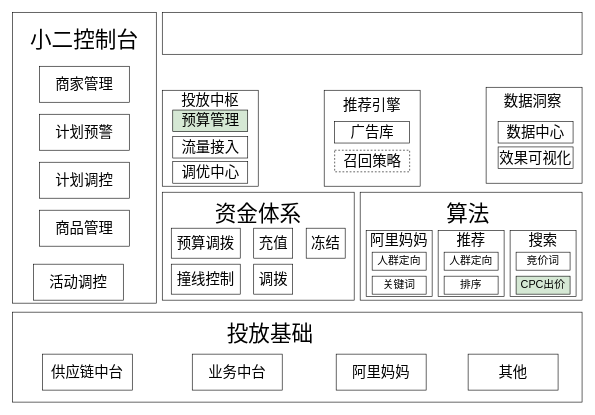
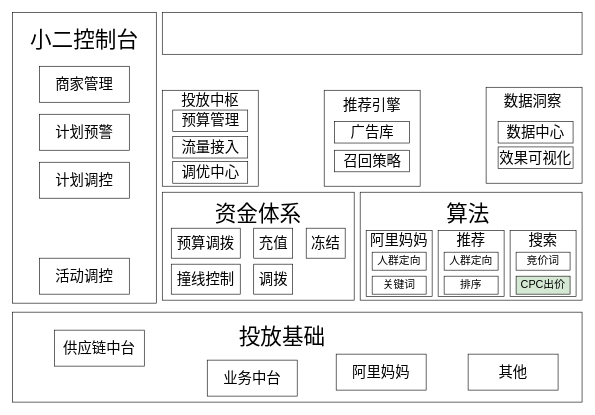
  <mxCell id="0" />
  <mxCell id="1" parent="0" />
  <mxCell id="2" value="" style="rounded=0;whiteSpace=wrap;html=1;" vertex="1" parent="1"><mxGeometry x="20" y="520" width="950" height="150" as="geometry" /></mxCell>
- <mxCell id="3" value="&lt;font style=&quot;font-size: 24px;&quot;&gt;供应链中台&lt;/font&gt;" style="rounded=0;whiteSpace=wrap;html=1;" vertex="1" parent="1"><mxGeometry x="70" y="590" width="150" height="60" as="geometry" /></mxCell>
- <mxCell id="4" value="&lt;font style=&quot;font-size: 24px;&quot;&gt;业务中台&lt;/font&gt;" style="rounded=0;whiteSpace=wrap;html=1;" vertex="1" parent="1"><mxGeometry x="320" y="590" width="150" height="60" as="geometry" /></mxCell>
+ <mxCell id="3" value="&lt;font style=&quot;font-size: 24px;&quot;&gt;供应链中台&lt;/font&gt;" style="rounded=0;whiteSpace=wrap;html=1;" vertex="1" parent="1"><mxGeometry x="90" y="550" width="150" height="60" as="geometry" /></mxCell>
+ <mxCell id="4" value="&lt;font style=&quot;font-size: 24px;&quot;&gt;业务中台&lt;/font&gt;" style="rounded=0;whiteSpace=wrap;html=1;" vertex="1" parent="1"><mxGeometry x="345" y="600" width="150" height="60" as="geometry" /></mxCell>
  <mxCell id="5" value="&lt;font style=&quot;font-size: 24px;&quot;&gt;阿里妈妈&lt;/font&gt;" style="rounded=0;whiteSpace=wrap;html=1;" vertex="1" parent="1"><mxGeometry x="560" y="590" width="150" height="60" as="geometry" /></mxCell>
  <mxCell id="6" value="&lt;font style=&quot;font-size: 24px;&quot;&gt;其他&lt;/font&gt;" style="rounded=0;whiteSpace=wrap;html=1;" vertex="1" parent="1"><mxGeometry x="780" y="590" width="150" height="60" as="geometry" /></mxCell>
- <mxCell id="7" value="&lt;font style=&quot;font-size: 36px;&quot;&gt;投放基础&lt;/font&gt;" style="text;html=1;strokeColor=none;fillColor=none;align=center;verticalAlign=middle;whiteSpace=wrap;rounded=0;" vertex="1" parent="1"><mxGeometry x="370" y="540" width="160" height="30" as="geometry" /></mxCell>
+ <mxCell id="7" value="&lt;font style=&quot;font-size: 36px;&quot;&gt;投放基础&lt;/font&gt;" style="text;html=1;strokeColor=none;fillColor=none;align=center;verticalAlign=middle;whiteSpace=wrap;rounded=0;" vertex="1" parent="1"><mxGeometry x="390" y="545" width="160" height="30" as="geometry" /></mxCell>
  <mxCell id="8" value="" style="rounded=0;whiteSpace=wrap;html=1;" vertex="1" parent="1"><mxGeometry x="20" y="20" width="240" height="485" as="geometry" /></mxCell>
  <mxCell id="9" value="&lt;span style=&quot;font-size: 24px;&quot;&gt;商家管理&lt;/span&gt;" style="rounded=0;whiteSpace=wrap;html=1;" vertex="1" parent="1"><mxGeometry x="65" y="110" width="150" height="60" as="geometry" /></mxCell>
  <mxCell id="10" value="&lt;span style=&quot;font-size: 24px;&quot;&gt;计划预警&lt;/span&gt;" style="rounded=0;whiteSpace=wrap;html=1;" vertex="1" parent="1"><mxGeometry x="65" y="190" width="150" height="60" as="geometry" /></mxCell>
  <mxCell id="11" value="&lt;span style=&quot;font-size: 24px;&quot;&gt;计划调控&lt;/span&gt;" style="rounded=0;whiteSpace=wrap;html=1;" vertex="1" parent="1"><mxGeometry x="65" y="270" width="150" height="60" as="geometry" /></mxCell>
- <mxCell id="12" value="&lt;span style=&quot;font-size: 24px;&quot;&gt;商品管理&lt;/span&gt;" style="rounded=0;whiteSpace=wrap;html=1;" vertex="1" parent="1"><mxGeometry x="65" y="350" width="150" height="60" as="geometry" /></mxCell>
- <mxCell id="13" value="&lt;span style=&quot;font-size: 24px;&quot;&gt;活动调控&lt;/span&gt;" style="rounded=0;whiteSpace=wrap;html=1;" vertex="1" parent="1"><mxGeometry x="55" y="440" width="150" height="60" as="geometry" /></mxCell>
+ <mxCell id="13" value="&lt;span style=&quot;font-size: 24px;&quot;&gt;活动调控&lt;/span&gt;" style="rounded=0;whiteSpace=wrap;html=1;" vertex="1" parent="1"><mxGeometry x="65" y="430" width="150" height="60" as="geometry" /></mxCell>
  <mxCell id="14" value="&lt;font style=&quot;font-size: 36px;&quot;&gt;小二控制台&lt;/font&gt;" style="text;html=1;strokeColor=none;fillColor=none;align=center;verticalAlign=middle;whiteSpace=wrap;rounded=0;" vertex="1" parent="1"><mxGeometry x="45" y="50" width="190" height="30" as="geometry" /></mxCell>
  <mxCell id="15" value="" style="rounded=0;whiteSpace=wrap;html=1;" vertex="1" parent="1"><mxGeometry x="270" y="320" width="320" height="180" as="geometry" /></mxCell>
  <mxCell id="16" value="&lt;font style=&quot;font-size: 24px;&quot;&gt;预算调拨&lt;/font&gt;" style="rounded=0;whiteSpace=wrap;html=1;" vertex="1" parent="1"><mxGeometry x="285" y="380" width="115" height="50" as="geometry" /></mxCell>
  <mxCell id="17" value="&lt;font style=&quot;font-size: 24px;&quot;&gt;撞线控制&lt;/font&gt;" style="rounded=0;whiteSpace=wrap;html=1;" vertex="1" parent="1"><mxGeometry x="285" y="440" width="115" height="50" as="geometry" /></mxCell>
  <mxCell id="18" value="&lt;font style=&quot;font-size: 24px;&quot;&gt;充值&lt;/font&gt;" style="rounded=0;whiteSpace=wrap;html=1;" vertex="1" parent="1"><mxGeometry x="422.5" y="380" width="65" height="50" as="geometry" /></mxCell>
  <mxCell id="19" value="&lt;font style=&quot;font-size: 24px;&quot;&gt;冻结&lt;/font&gt;" style="rounded=0;whiteSpace=wrap;html=1;" vertex="1" parent="1"><mxGeometry x="510" y="380" width="65" height="50" as="geometry" /></mxCell>
  <mxCell id="20" value="&lt;font style=&quot;font-size: 24px;&quot;&gt;调拨&lt;/font&gt;" style="rounded=0;whiteSpace=wrap;html=1;" vertex="1" parent="1"><mxGeometry x="422.5" y="440" width="65" height="50" as="geometry" /></mxCell>
  <mxCell id="21" value="&lt;font style=&quot;font-size: 36px;&quot;&gt;资金体系&lt;/font&gt;" style="text;html=1;strokeColor=none;fillColor=none;align=center;verticalAlign=middle;whiteSpace=wrap;rounded=0;" vertex="1" parent="1"><mxGeometry x="350" y="340" width="160" height="30" as="geometry" /></mxCell>
  <mxCell id="22" value="" style="rounded=0;whiteSpace=wrap;html=1;" vertex="1" parent="1"><mxGeometry x="600" y="320" width="370" height="180" as="geometry" /></mxCell>
  <mxCell id="23" value="" style="whiteSpace=wrap;html=1;aspect=fixed;" vertex="1" parent="1"><mxGeometry x="610" y="384" width="110" height="110" as="geometry" /></mxCell>
  <mxCell id="24" value="&lt;font style=&quot;font-size: 18px;&quot;&gt;人群定向&lt;/font&gt;" style="rounded=0;whiteSpace=wrap;html=1;" vertex="1" parent="1"><mxGeometry x="620" y="420" width="90" height="30" as="geometry" /></mxCell>
  <mxCell id="25" value="&lt;font style=&quot;font-size: 18px;&quot;&gt;关键词&lt;/font&gt;" style="rounded=0;whiteSpace=wrap;html=1;" vertex="1" parent="1"><mxGeometry x="620" y="460" width="90" height="30" as="geometry" /></mxCell>
  <mxCell id="26" value="&lt;font style=&quot;font-size: 24px;&quot;&gt;阿里妈妈&lt;/font&gt;" style="text;html=1;strokeColor=none;fillColor=none;align=center;verticalAlign=middle;whiteSpace=wrap;rounded=0;" vertex="1" parent="1"><mxGeometry x="615" y="390" width="100" height="20" as="geometry" /></mxCell>
  <mxCell id="27" value="" style="whiteSpace=wrap;html=1;aspect=fixed;" vertex="1" parent="1"><mxGeometry x="730" y="384" width="110" height="110" as="geometry" /></mxCell>
  <mxCell id="28" value="&lt;font style=&quot;font-size: 18px;&quot;&gt;人群定向&lt;/font&gt;" style="rounded=0;whiteSpace=wrap;html=1;" vertex="1" parent="1"><mxGeometry x="740" y="420" width="90" height="30" as="geometry" /></mxCell>
  <mxCell id="29" value="&lt;font style=&quot;font-size: 18px;&quot;&gt;排序&lt;/font&gt;" style="rounded=0;whiteSpace=wrap;html=1;" vertex="1" parent="1"><mxGeometry x="740" y="460" width="90" height="30" as="geometry" /></mxCell>
  <mxCell id="30" value="&lt;font style=&quot;font-size: 24px;&quot;&gt;推荐&lt;/font&gt;" style="text;html=1;strokeColor=none;fillColor=none;align=center;verticalAlign=middle;whiteSpace=wrap;rounded=0;" vertex="1" parent="1"><mxGeometry x="735" y="390" width="100" height="20" as="geometry" /></mxCell>
  <mxCell id="31" value="" style="whiteSpace=wrap;html=1;aspect=fixed;" vertex="1" parent="1"><mxGeometry x="850" y="384" width="110" height="110" as="geometry" /></mxCell>
  <mxCell id="32" value="&lt;font style=&quot;font-size: 18px;&quot;&gt;竞价词&lt;/font&gt;" style="rounded=0;whiteSpace=wrap;html=1;" vertex="1" parent="1"><mxGeometry x="860" y="420" width="90" height="30" as="geometry" /></mxCell>
  <mxCell id="33" value="&lt;font style=&quot;font-size: 18px;&quot;&gt;CPC出价&lt;/font&gt;" style="rounded=0;whiteSpace=wrap;html=1;fillColor=#d5e8d4;" vertex="1" parent="1"><mxGeometry x="860" y="460" width="90" height="30" as="geometry" /></mxCell>
  <mxCell id="34" value="&lt;font style=&quot;font-size: 24px;&quot;&gt;搜索&lt;/font&gt;" style="text;html=1;strokeColor=none;fillColor=none;align=center;verticalAlign=middle;whiteSpace=wrap;rounded=0;" vertex="1" parent="1"><mxGeometry x="855" y="390" width="100" height="20" as="geometry" /></mxCell>
  <mxCell id="35" value="&lt;font style=&quot;font-size: 36px;&quot;&gt;算法&lt;/font&gt;" style="text;html=1;strokeColor=none;fillColor=none;align=center;verticalAlign=middle;whiteSpace=wrap;rounded=0;" vertex="1" parent="1"><mxGeometry x="700" y="340" width="160" height="30" as="geometry" /></mxCell>
  <mxCell id="36" value="" style="whiteSpace=wrap;html=1;aspect=fixed;" vertex="1" parent="1"><mxGeometry x="270" y="150" width="160" height="160" as="geometry" /></mxCell>
  <mxCell id="37" value="&lt;font style=&quot;font-size: 24px;&quot;&gt;投放中枢&lt;/font&gt;" style="text;html=1;strokeColor=none;fillColor=none;align=center;verticalAlign=middle;whiteSpace=wrap;rounded=0;" vertex="1" parent="1"><mxGeometry x="270" y="152" width="160" height="30" as="geometry" /></mxCell>
- <mxCell id="38" value="&lt;font style=&quot;font-size: 24px;&quot;&gt;预算管理&lt;/font&gt;" style="rounded=0;whiteSpace=wrap;html=1;fillColor=#d5e8d4;" vertex="1" parent="1"><mxGeometry x="287.5" y="183" width="125" height="36" as="geometry" /></mxCell>
+ <mxCell id="38" value="&lt;font style=&quot;font-size: 24px;&quot;&gt;预算管理&lt;/font&gt;" style="rounded=0;whiteSpace=wrap;html=1;" vertex="1" parent="1"><mxGeometry x="287.5" y="183" width="125" height="36" as="geometry" /></mxCell>
  <mxCell id="39" value="" style="whiteSpace=wrap;html=1;aspect=fixed;" vertex="1" parent="1"><mxGeometry x="540" y="150" width="160" height="160" as="geometry" /></mxCell>
  <mxCell id="40" value="&lt;font style=&quot;font-size: 24px;&quot;&gt;推荐引擎&lt;/font&gt;" style="text;html=1;strokeColor=none;fillColor=none;align=center;verticalAlign=middle;whiteSpace=wrap;rounded=0;" vertex="1" parent="1"><mxGeometry x="540" y="160" width="160" height="30" as="geometry" /></mxCell>
  <mxCell id="41" value="&lt;font style=&quot;font-size: 24px;&quot;&gt;流量接入&lt;/font&gt;" style="rounded=0;whiteSpace=wrap;html=1;" vertex="1" parent="1"><mxGeometry x="287.5" y="227" width="125" height="36" as="geometry" /></mxCell>
  <mxCell id="42" value="&lt;font style=&quot;font-size: 24px;&quot;&gt;调优中心&lt;/font&gt;" style="rounded=0;whiteSpace=wrap;html=1;" vertex="1" parent="1"><mxGeometry x="287.5" y="269" width="125" height="36" as="geometry" /></mxCell>
  <mxCell id="43" value="&lt;font style=&quot;font-size: 24px;&quot;&gt;广告库&lt;/font&gt;" style="rounded=0;whiteSpace=wrap;html=1;" vertex="1" parent="1"><mxGeometry x="557.5" y="202" width="125" height="36" as="geometry" /></mxCell>
- <mxCell id="44" value="&lt;font style=&quot;font-size: 24px;&quot;&gt;召回策略&lt;/font&gt;" style="rounded=0;whiteSpace=wrap;html=1;dashed=1;" vertex="1" parent="1"><mxGeometry x="557.5" y="250" width="125" height="36" as="geometry" /></mxCell>
+ <mxCell id="44" value="&lt;font style=&quot;font-size: 24px;&quot;&gt;召回策略&lt;/font&gt;" style="rounded=0;whiteSpace=wrap;html=1;" vertex="1" parent="1"><mxGeometry x="557.5" y="250" width="125" height="36" as="geometry" /></mxCell>
  <mxCell id="45" value="" style="whiteSpace=wrap;html=1;aspect=fixed;" vertex="1" parent="1"><mxGeometry x="810" y="145" width="160" height="160" as="geometry" /></mxCell>
  <mxCell id="46" value="&lt;font style=&quot;font-size: 24px;&quot;&gt;数据洞察&lt;/font&gt;" style="text;html=1;strokeColor=none;fillColor=none;align=center;verticalAlign=middle;whiteSpace=wrap;rounded=0;" vertex="1" parent="1"><mxGeometry x="807.5" y="153" width="160" height="30" as="geometry" /></mxCell>
  <mxCell id="47" value="&lt;font style=&quot;font-size: 24px;&quot;&gt;数据中心&lt;/font&gt;" style="rounded=0;whiteSpace=wrap;html=1;" vertex="1" parent="1"><mxGeometry x="830" y="202" width="125" height="36" as="geometry" /></mxCell>
  <mxCell id="48" value="&lt;font style=&quot;font-size: 24px;&quot;&gt;效果可视化&lt;/font&gt;" style="rounded=0;whiteSpace=wrap;html=1;" vertex="1" parent="1"><mxGeometry x="830" y="244.5" width="125" height="36" as="geometry" /></mxCell>
  <mxCell id="49" value="" style="rounded=0;whiteSpace=wrap;html=1;" vertex="1" parent="1"><mxGeometry x="270" y="20" width="700" height="70" as="geometry" /></mxCell>
